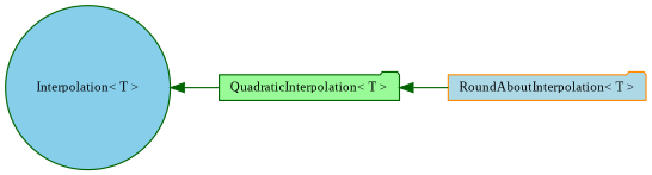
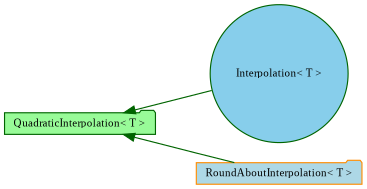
  digraph {
    fontname="Liberation Serif"
    rankdir=LR
    node [color=darkgreen fontname="Liberation Serif" fontsize=10 shape=folder style=filled]
    edge [color=darkgreen dir=back fontname="Liberation Serif" fontsize=10 labelfontname=Helvetica labelfontsize=10 style=solid]
    n1 [fillcolor=skyblue height=0.2 label="Interpolation\< T \>" shape=circle width=0.4]
    n2 [fillcolor=palegreen height=0.2 label="QuadraticInterpolation\< T \>" width=0.4]
    n3 [color=darkorange fillcolor=lightblue height=0.2 label="RoundAboutInterpolation\< T \>" width=0.4]
-   n1 -> n2
+   n2 -> n1
    n2 -> n3
  }
